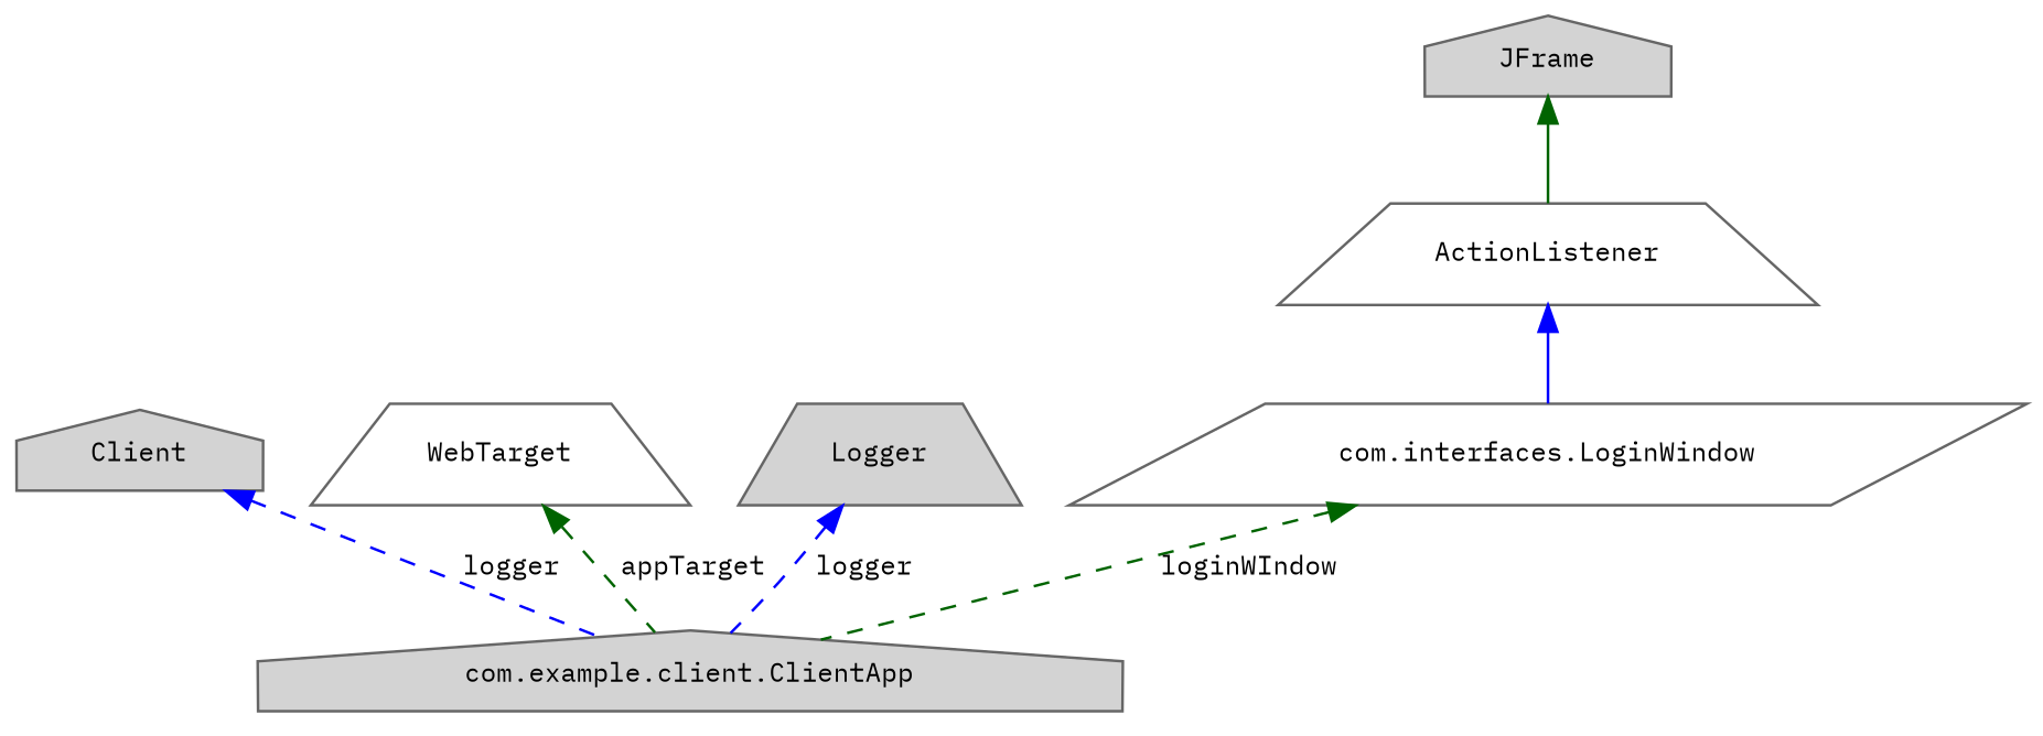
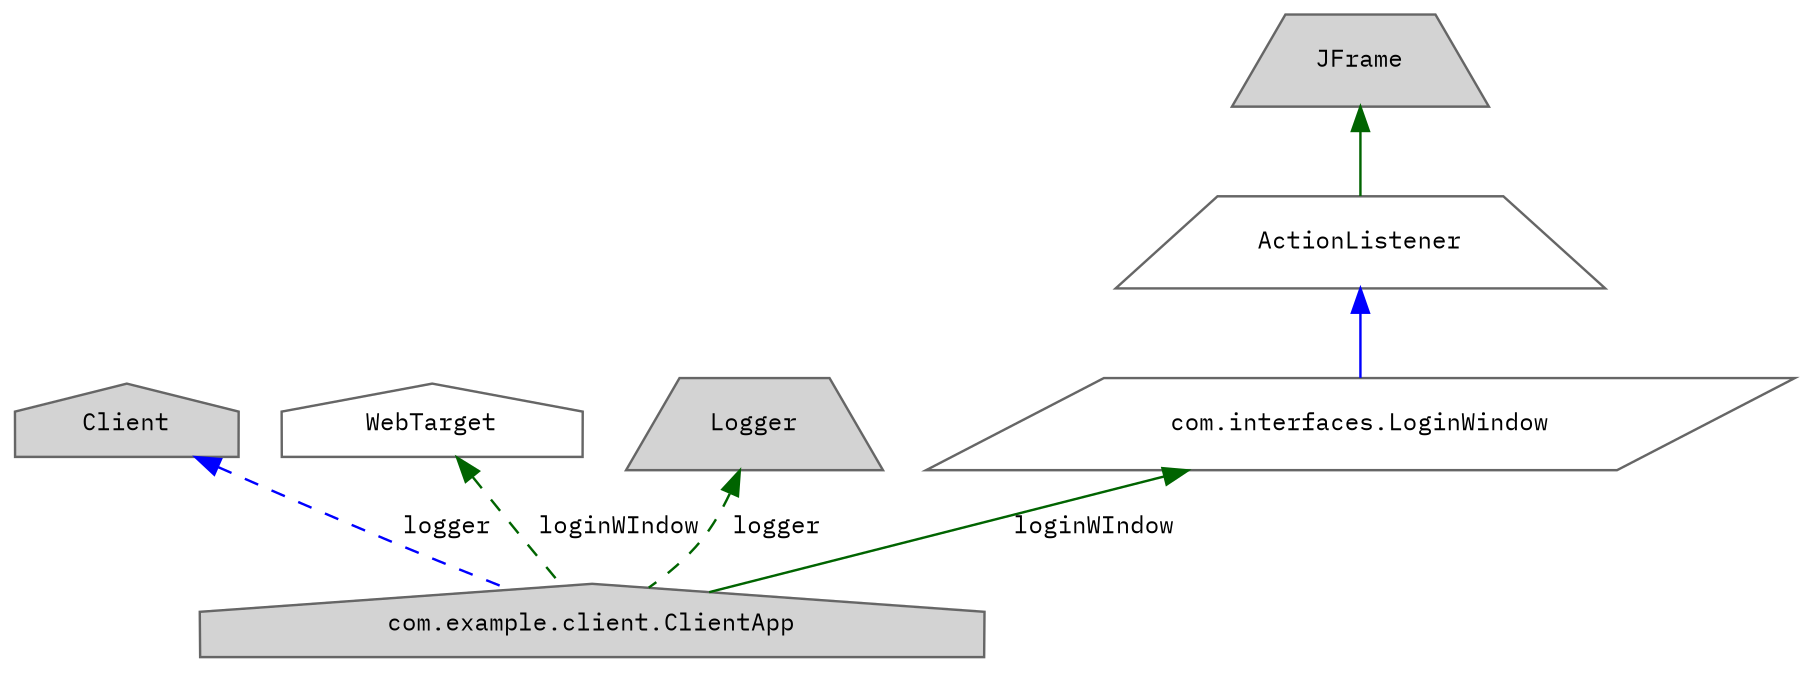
  digraph {
    fontname="IBM Plex Mono"
    node [color=gray40 fillcolor=lightgrey fontname="IBM Plex Mono" fontsize=10 shape=house style=filled]
    edge [color=blue dir=back fontname="IBM Plex Mono" fontsize=10 labelfontname=Helvetica labelfontsize=10 style=dashed]
    n1 [fontcolor=black height=0.2 label="com.example.client.ClientApp" width=0.4]
    n2 [height=0.2 label=Client width=0.4]
-   n3 [fillcolor=white height=0.2 label=WebTarget shape=trapezium width=0.4]
+   n3 [fillcolor=white height=0.2 label=WebTarget width=0.4]
    n4 [height=0.2 label=Logger shape=trapezium width=0.4]
    n5 [fillcolor=white height=0.2 label="com.interfaces.LoginWindow" shape=parallelogram width=0.4]
-   n6 [height=0.2 label=JFrame width=0.4]
+   n6 [height=0.2 label=JFrame shape=trapezium width=0.4]
    n7 [fillcolor=white height=0.2 label=ActionListener shape=trapezium width=0.4]
    n2 -> n1 [label=" logger"]
-   n3 -> n1 [color=darkgreen label=" appTarget"]
-   n4 -> n1 [label=" logger"]
-   n5 -> n1 [color=darkgreen label=" loginWIndow"]
+   n3 -> n1 [color=darkgreen label=" loginWIndow"]
+   n4 -> n1 [color=darkgreen label=" logger"]
+   n5 -> n1 [color=darkgreen label=" loginWIndow" style=solid]
    n6 -> n7 [color=darkgreen style=solid]
    n7 -> n5 [style=solid]
  }
